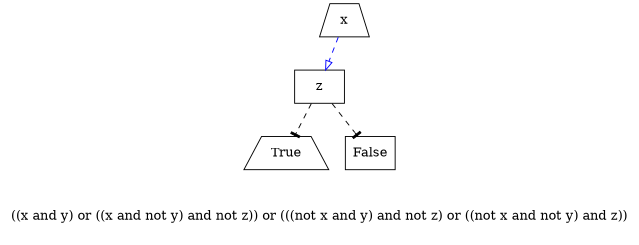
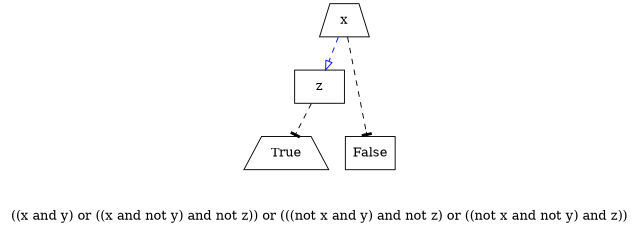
  digraph {
    label="((x and y) or ((x and not y) and not z)) or (((not x and y) and not z) or ((not x and not y) and z))\n\n"
    node [shape=trapezium]
    edge [arrowhead=tee color=black fontcolor=gray style=dashed]
    n1 [label=x]
    n2 [label="z\n" shape=box]
    n3 [label="True\n"]
    n4 [label="False\n" shape=box]
    n1 -> n2 [arrowhead=onormal color=blue]
    n2 -> n3
-   n2 -> n4
+   n1 -> n4
  }
